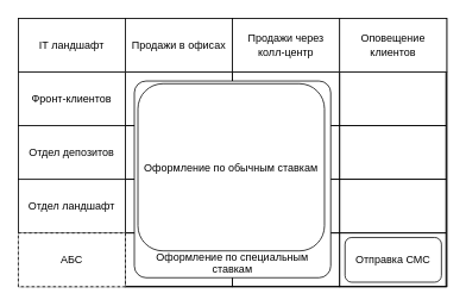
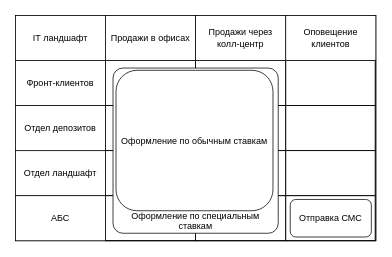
  <mxCell id="0" />
  <mxCell id="1" parent="0" />
  <mxCell id="2" value="" style="rounded=0;whiteSpace=wrap;html=1;fillColor=none;" vertex="1" parent="1"><mxGeometry x="20" y="20" width="480" height="300" as="geometry" /></mxCell>
  <mxCell id="3" value="" style="group" vertex="1" connectable="0" parent="1"><mxGeometry x="140" y="80" width="360" height="240" as="geometry" /></mxCell>
  <mxCell id="4" value="" style="rounded=0;whiteSpace=wrap;html=1;fillColor=none;" vertex="1" parent="3"><mxGeometry width="120" height="240" as="geometry" /></mxCell>
  <mxCell id="5" value="" style="rounded=0;whiteSpace=wrap;html=1;fillColor=none;" vertex="1" parent="3"><mxGeometry x="120" width="120" height="240" as="geometry" /></mxCell>
  <mxCell id="6" value="" style="rounded=0;whiteSpace=wrap;html=1;fillColor=none;" vertex="1" parent="3"><mxGeometry x="240" width="120" height="240" as="geometry" /></mxCell>
  <mxCell id="7" value="" style="rounded=0;whiteSpace=wrap;html=1;fillColor=none;" vertex="1" parent="3"><mxGeometry width="359" height="60" as="geometry" /></mxCell>
  <mxCell id="8" value="" style="rounded=0;whiteSpace=wrap;html=1;fillColor=none;" vertex="1" parent="3"><mxGeometry y="120" width="359" height="60" as="geometry" /></mxCell>
  <mxCell id="9" value="" style="rounded=0;whiteSpace=wrap;html=1;fillColor=none;" vertex="1" parent="3"><mxGeometry y="180" width="359" height="60" as="geometry" /></mxCell>
  <mxCell id="10" value="" style="rounded=0;whiteSpace=wrap;html=1;fillColor=none;" vertex="1" parent="3"><mxGeometry y="60" width="359" height="60" as="geometry" /></mxCell>
  <mxCell id="11" value="Продажи в офисах" style="rounded=0;whiteSpace=wrap;html=1;" vertex="1" parent="1"><mxGeometry x="140" y="20" width="120" height="60" as="geometry" /></mxCell>
  <mxCell id="12" value="Фронт-клиентов" style="rounded=0;whiteSpace=wrap;html=1;" vertex="1" parent="1"><mxGeometry x="20" y="80" width="120" height="60" as="geometry" /></mxCell>
  <mxCell id="13" value="Отдел ландшафт" style="rounded=0;whiteSpace=wrap;html=1;" vertex="1" parent="1"><mxGeometry x="20" y="200" width="120" height="60" as="geometry" /></mxCell>
  <mxCell id="14" value="Отдел депозитов" style="rounded=0;whiteSpace=wrap;html=1;" vertex="1" parent="1"><mxGeometry x="20" y="140" width="120" height="60" as="geometry" /></mxCell>
- <mxCell id="15" value="АБС" style="rounded=0;whiteSpace=wrap;html=1;dashed=1;" vertex="1" parent="1"><mxGeometry x="20" y="260" width="120" height="60" as="geometry" /></mxCell>
+ <mxCell id="15" value="АБС" style="rounded=0;whiteSpace=wrap;html=1;" vertex="1" parent="1"><mxGeometry x="20" y="260" width="120" height="60" as="geometry" /></mxCell>
  <mxCell id="16" value="Продажи через колл-центр" style="rounded=0;whiteSpace=wrap;html=1;" vertex="1" parent="1"><mxGeometry x="260" y="20" width="120" height="60" as="geometry" /></mxCell>
  <mxCell id="17" value="Оповещение клиентов" style="rounded=0;whiteSpace=wrap;html=1;" vertex="1" parent="1"><mxGeometry x="380" y="20" width="120" height="60" as="geometry" /></mxCell>
  <mxCell id="18" value="IT ландшафт" style="rounded=0;whiteSpace=wrap;html=1;" vertex="1" parent="1"><mxGeometry x="20" y="20" width="120" height="60" as="geometry" /></mxCell>
  <mxCell id="19" value="Отправка СМС" style="rounded=1;whiteSpace=wrap;html=1;" vertex="1" parent="1"><mxGeometry x="386" y="265" width="108" height="50" as="geometry" /></mxCell>
  <mxCell id="20" value="&lt;div&gt;&lt;br&gt;&lt;/div&gt;&lt;div&gt;&lt;br&gt;&lt;/div&gt;&lt;div&gt;&lt;br&gt;&lt;/div&gt;&lt;div&gt;&lt;br&gt;&lt;/div&gt;&lt;div&gt;&lt;br&gt;&lt;/div&gt;&lt;div&gt;&lt;br&gt;&lt;/div&gt;&lt;div&gt;&lt;br&gt;&lt;/div&gt;&lt;div&gt;&lt;br&gt;&lt;/div&gt;&lt;div&gt;&lt;br&gt;&lt;/div&gt;&lt;div&gt;&lt;br&gt;&lt;/div&gt;&lt;div&gt;&lt;br&gt;&lt;/div&gt;&lt;div&gt;&lt;br&gt;&lt;/div&gt;&lt;div&gt;&lt;br&gt;&lt;/div&gt;Оформление по специальным ставкам" style="rounded=1;whiteSpace=wrap;html=1;arcSize=6;fillColor=default;align=center;" vertex="1" parent="1"><mxGeometry x="150" y="90" width="220" height="220" as="geometry" /></mxCell>
  <mxCell id="21" value="Оформление по обычным ставкам" style="rounded=1;whiteSpace=wrap;html=1;" vertex="1" parent="1"><mxGeometry x="154" y="93" width="209" height="187" as="geometry" /></mxCell>
